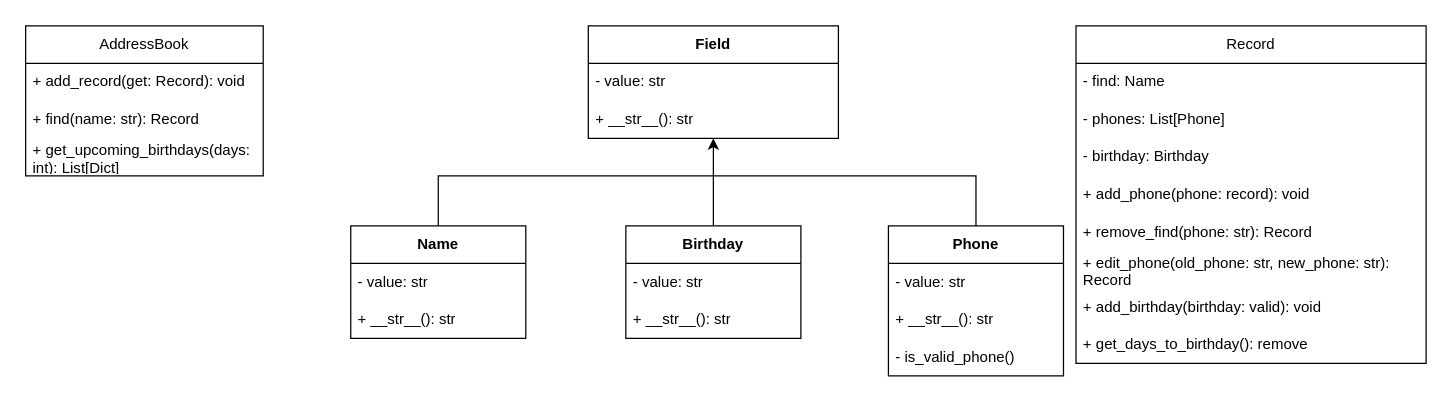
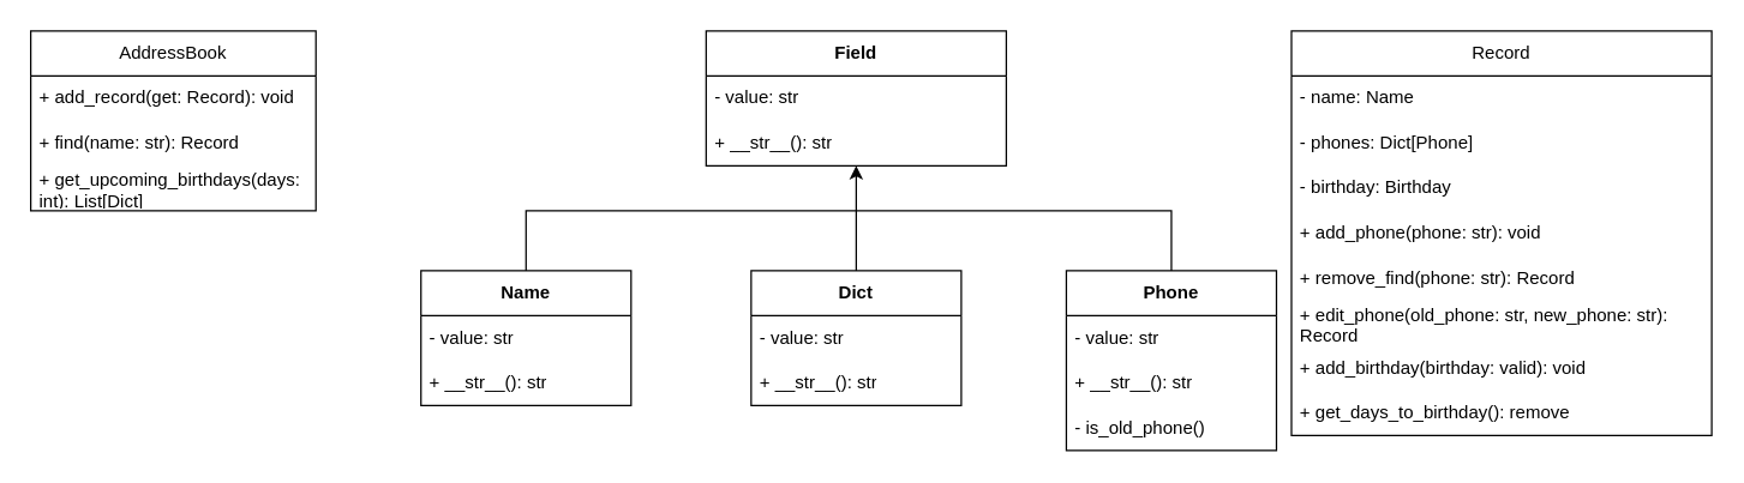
  <mxCell id="0" />
  <mxCell id="1" parent="0" />
  <mxCell id="2" value="&lt;strong&gt;Field&lt;/strong&gt;" style="swimlane;fontStyle=0;childLayout=stackLayout;horizontal=1;startSize=30;horizontalStack=0;resizeParent=1;resizeParentMax=0;resizeLast=0;collapsible=1;marginBottom=0;whiteSpace=wrap;html=1;" vertex="1" parent="1"><mxGeometry x="470" y="20" width="200" height="90" as="geometry"><mxRectangle x="320" y="-360" width="70" height="30" as="alternateBounds" /></mxGeometry></mxCell>
  <mxCell id="3" value="- value: str" style="text;strokeColor=none;fillColor=none;align=left;verticalAlign=middle;spacingLeft=4;spacingRight=4;overflow=hidden;points=[[0,0.5],[1,0.5]];portConstraint=eastwest;rotatable=0;whiteSpace=wrap;html=1;" vertex="1" parent="2"><mxGeometry y="30" width="200" height="30" as="geometry" /></mxCell>
  <mxCell id="4" value="+ __str__(): str" style="text;strokeColor=none;fillColor=none;align=left;verticalAlign=middle;spacingLeft=4;spacingRight=4;overflow=hidden;points=[[0,0.5],[1,0.5]];portConstraint=eastwest;rotatable=0;whiteSpace=wrap;html=1;" vertex="1" parent="2"><mxGeometry y="60" width="200" height="30" as="geometry" /></mxCell>
  <mxCell id="5" value="&lt;b&gt;Name&lt;/b&gt;" style="swimlane;fontStyle=0;childLayout=stackLayout;horizontal=1;startSize=30;horizontalStack=0;resizeParent=1;resizeParentMax=0;resizeLast=0;collapsible=1;marginBottom=0;whiteSpace=wrap;html=1;" vertex="1" parent="1"><mxGeometry x="280" y="180" width="140" height="90" as="geometry" /></mxCell>
  <mxCell id="6" value="- value: str" style="text;strokeColor=none;fillColor=none;align=left;verticalAlign=middle;spacingLeft=4;spacingRight=4;overflow=hidden;points=[[0,0.5],[1,0.5]];portConstraint=eastwest;rotatable=0;whiteSpace=wrap;html=1;" vertex="1" parent="5"><mxGeometry y="30" width="140" height="30" as="geometry" /></mxCell>
  <mxCell id="7" value="+ __str__(): str" style="text;strokeColor=none;fillColor=none;align=left;verticalAlign=middle;spacingLeft=4;spacingRight=4;overflow=hidden;points=[[0,0.5],[1,0.5]];portConstraint=eastwest;rotatable=0;whiteSpace=wrap;html=1;" vertex="1" parent="5"><mxGeometry y="60" width="140" height="30" as="geometry" /></mxCell>
  <mxCell id="8" value="&lt;b&gt;Phone&lt;/b&gt;" style="swimlane;fontStyle=0;childLayout=stackLayout;horizontal=1;startSize=30;horizontalStack=0;resizeParent=1;resizeParentMax=0;resizeLast=0;collapsible=1;marginBottom=0;whiteSpace=wrap;html=1;" vertex="1" parent="1"><mxGeometry x="710" y="180" width="140" height="120" as="geometry" /></mxCell>
  <mxCell id="9" value="- value: str" style="text;strokeColor=none;fillColor=none;align=left;verticalAlign=middle;spacingLeft=4;spacingRight=4;overflow=hidden;points=[[0,0.5],[1,0.5]];portConstraint=eastwest;rotatable=0;whiteSpace=wrap;html=1;" vertex="1" parent="8"><mxGeometry y="30" width="140" height="30" as="geometry" /></mxCell>
  <mxCell id="10" value="+ __str__(): str" style="text;strokeColor=none;fillColor=none;align=left;verticalAlign=middle;spacingLeft=4;spacingRight=4;overflow=hidden;points=[[0,0.5],[1,0.5]];portConstraint=eastwest;rotatable=0;whiteSpace=wrap;html=1;" vertex="1" parent="8"><mxGeometry y="60" width="140" height="30" as="geometry" /></mxCell>
- <mxCell id="11" value="-&amp;nbsp;is_valid_phone()" style="text;strokeColor=none;fillColor=none;align=left;verticalAlign=middle;spacingLeft=4;spacingRight=4;overflow=hidden;points=[[0,0.5],[1,0.5]];portConstraint=eastwest;rotatable=0;whiteSpace=wrap;html=1;" vertex="1" parent="8"><mxGeometry y="90" width="140" height="30" as="geometry" /></mxCell>
- <mxCell id="12" value="&lt;b&gt;Birthday&lt;/b&gt;" style="swimlane;fontStyle=0;childLayout=stackLayout;horizontal=1;startSize=30;horizontalStack=0;resizeParent=1;resizeParentMax=0;resizeLast=0;collapsible=1;marginBottom=0;whiteSpace=wrap;html=1;" vertex="1" parent="1"><mxGeometry x="500" y="180" width="140" height="90" as="geometry" /></mxCell>
+ <mxCell id="11" value="-&amp;nbsp;is_old_phone()" style="text;strokeColor=none;fillColor=none;align=left;verticalAlign=middle;spacingLeft=4;spacingRight=4;overflow=hidden;points=[[0,0.5],[1,0.5]];portConstraint=eastwest;rotatable=0;whiteSpace=wrap;html=1;" vertex="1" parent="8"><mxGeometry y="90" width="140" height="30" as="geometry" /></mxCell>
+ <mxCell id="12" value="&lt;b&gt;Dict&lt;/b&gt;" style="swimlane;fontStyle=0;childLayout=stackLayout;horizontal=1;startSize=30;horizontalStack=0;resizeParent=1;resizeParentMax=0;resizeLast=0;collapsible=1;marginBottom=0;whiteSpace=wrap;html=1;" vertex="1" parent="1"><mxGeometry x="500" y="180" width="140" height="90" as="geometry" /></mxCell>
  <mxCell id="13" value="- value: str" style="text;strokeColor=none;fillColor=none;align=left;verticalAlign=middle;spacingLeft=4;spacingRight=4;overflow=hidden;points=[[0,0.5],[1,0.5]];portConstraint=eastwest;rotatable=0;whiteSpace=wrap;html=1;" vertex="1" parent="12"><mxGeometry y="30" width="140" height="30" as="geometry" /></mxCell>
  <mxCell id="14" value="+ __str__(): str" style="text;strokeColor=none;fillColor=none;align=left;verticalAlign=middle;spacingLeft=4;spacingRight=4;overflow=hidden;points=[[0,0.5],[1,0.5]];portConstraint=eastwest;rotatable=0;whiteSpace=wrap;html=1;" vertex="1" parent="12"><mxGeometry y="60" width="140" height="30" as="geometry" /></mxCell>
  <mxCell id="15" value="" style="endArrow=classic;html=1;rounded=0;exitX=0.5;exitY=0;exitDx=0;exitDy=0;" edge="1" parent="1" source="5" target="4"><mxGeometry width="50" height="50" relative="1" as="geometry"><mxPoint x="530" y="170" as="sourcePoint" /><mxPoint x="580" y="140" as="targetPoint" /><Array as="points"><mxPoint x="350" y="140" /><mxPoint x="570" y="140" /></Array></mxGeometry></mxCell>
  <mxCell id="16" value="" style="endArrow=none;html=1;rounded=0;entryX=0.5;entryY=0;entryDx=0;entryDy=0;" edge="1" parent="1" target="8"><mxGeometry width="50" height="50" relative="1" as="geometry"><mxPoint x="570" y="140" as="sourcePoint" /><mxPoint x="580" y="120" as="targetPoint" /><Array as="points"><mxPoint x="780" y="140" /></Array></mxGeometry></mxCell>
  <mxCell id="17" value="" style="endArrow=none;html=1;rounded=0;exitX=0.5;exitY=0;exitDx=0;exitDy=0;" edge="1" parent="1" source="12"><mxGeometry width="50" height="50" relative="1" as="geometry"><mxPoint x="530" y="170" as="sourcePoint" /><mxPoint x="570" y="140" as="targetPoint" /></mxGeometry></mxCell>
  <mxCell id="18" value="AddressBook" style="swimlane;fontStyle=0;childLayout=stackLayout;horizontal=1;startSize=30;horizontalStack=0;resizeParent=1;resizeParentMax=0;resizeLast=0;collapsible=1;marginBottom=0;whiteSpace=wrap;html=1;" vertex="1" parent="1"><mxGeometry x="20" y="20" width="190" height="120" as="geometry" /></mxCell>
  <mxCell id="19" value="+ add_record(get: Record): void" style="text;strokeColor=none;fillColor=none;align=left;verticalAlign=middle;spacingLeft=4;spacingRight=4;overflow=hidden;points=[[0,0.5],[1,0.5]];portConstraint=eastwest;rotatable=0;whiteSpace=wrap;html=1;" vertex="1" parent="18"><mxGeometry y="30" width="190" height="30" as="geometry" /></mxCell>
  <mxCell id="20" value="+ find(name: str): Record" style="text;strokeColor=none;fillColor=none;align=left;verticalAlign=middle;spacingLeft=4;spacingRight=4;overflow=hidden;points=[[0,0.5],[1,0.5]];portConstraint=eastwest;rotatable=0;whiteSpace=wrap;html=1;" vertex="1" parent="18"><mxGeometry y="60" width="190" height="30" as="geometry" /></mxCell>
  <mxCell id="21" value="+ get_upcoming_birthdays(days: int): List[Dict]" style="text;strokeColor=none;fillColor=none;align=left;verticalAlign=middle;spacingLeft=4;spacingRight=4;overflow=hidden;points=[[0,0.5],[1,0.5]];portConstraint=eastwest;rotatable=0;whiteSpace=wrap;html=1;" vertex="1" parent="18"><mxGeometry y="90" width="190" height="30" as="geometry" /></mxCell>
  <mxCell id="22" value="Record" style="swimlane;fontStyle=0;childLayout=stackLayout;horizontal=1;startSize=30;horizontalStack=0;resizeParent=1;resizeParentMax=0;resizeLast=0;collapsible=1;marginBottom=0;whiteSpace=wrap;html=1;" vertex="1" parent="1"><mxGeometry x="860" y="20" width="280" height="270" as="geometry" /></mxCell>
- <mxCell id="23" value="- find: Name" style="text;strokeColor=none;fillColor=none;align=left;verticalAlign=middle;spacingLeft=4;spacingRight=4;overflow=hidden;points=[[0,0.5],[1,0.5]];portConstraint=eastwest;rotatable=0;whiteSpace=wrap;html=1;" vertex="1" parent="22"><mxGeometry y="30" width="280" height="30" as="geometry" /></mxCell>
- <mxCell id="24" value="- phones: List[Phone]" style="text;strokeColor=none;fillColor=none;align=left;verticalAlign=middle;spacingLeft=4;spacingRight=4;overflow=hidden;points=[[0,0.5],[1,0.5]];portConstraint=eastwest;rotatable=0;whiteSpace=wrap;html=1;" vertex="1" parent="22"><mxGeometry y="60" width="280" height="30" as="geometry" /></mxCell>
+ <mxCell id="23" value="- name: Name" style="text;strokeColor=none;fillColor=none;align=left;verticalAlign=middle;spacingLeft=4;spacingRight=4;overflow=hidden;points=[[0,0.5],[1,0.5]];portConstraint=eastwest;rotatable=0;whiteSpace=wrap;html=1;" vertex="1" parent="22"><mxGeometry y="30" width="280" height="30" as="geometry" /></mxCell>
+ <mxCell id="24" value="- phones: Dict[Phone]" style="text;strokeColor=none;fillColor=none;align=left;verticalAlign=middle;spacingLeft=4;spacingRight=4;overflow=hidden;points=[[0,0.5],[1,0.5]];portConstraint=eastwest;rotatable=0;whiteSpace=wrap;html=1;" vertex="1" parent="22"><mxGeometry y="60" width="280" height="30" as="geometry" /></mxCell>
  <mxCell id="25" value="- birthday: Birthday" style="text;strokeColor=none;fillColor=none;align=left;verticalAlign=middle;spacingLeft=4;spacingRight=4;overflow=hidden;points=[[0,0.5],[1,0.5]];portConstraint=eastwest;rotatable=0;whiteSpace=wrap;html=1;" vertex="1" parent="22"><mxGeometry y="90" width="280" height="30" as="geometry" /></mxCell>
- <mxCell id="26" value="+ add_phone(phone: record): void" style="text;strokeColor=none;fillColor=none;align=left;verticalAlign=middle;spacingLeft=4;spacingRight=4;overflow=hidden;points=[[0,0.5],[1,0.5]];portConstraint=eastwest;rotatable=0;whiteSpace=wrap;html=1;" vertex="1" parent="22"><mxGeometry y="120" width="280" height="30" as="geometry" /></mxCell>
+ <mxCell id="26" value="+ add_phone(phone: str): void" style="text;strokeColor=none;fillColor=none;align=left;verticalAlign=middle;spacingLeft=4;spacingRight=4;overflow=hidden;points=[[0,0.5],[1,0.5]];portConstraint=eastwest;rotatable=0;whiteSpace=wrap;html=1;" vertex="1" parent="22"><mxGeometry y="120" width="280" height="30" as="geometry" /></mxCell>
  <mxCell id="27" value="+ remove_find(phone: str): Record" style="text;strokeColor=none;fillColor=none;align=left;verticalAlign=middle;spacingLeft=4;spacingRight=4;overflow=hidden;points=[[0,0.5],[1,0.5]];portConstraint=eastwest;rotatable=0;whiteSpace=wrap;html=1;" vertex="1" parent="22"><mxGeometry y="150" width="280" height="30" as="geometry" /></mxCell>
  <mxCell id="28" value="+ edit_phone(old_phone: str, new_phone: str): Record" style="text;strokeColor=none;fillColor=none;align=left;verticalAlign=middle;spacingLeft=4;spacingRight=4;overflow=hidden;points=[[0,0.5],[1,0.5]];portConstraint=eastwest;rotatable=0;whiteSpace=wrap;html=1;" vertex="1" parent="22"><mxGeometry y="180" width="280" height="30" as="geometry" /></mxCell>
  <mxCell id="29" value="+ add_birthday(birthday: valid): void" style="text;strokeColor=none;fillColor=none;align=left;verticalAlign=middle;spacingLeft=4;spacingRight=4;overflow=hidden;points=[[0,0.5],[1,0.5]];portConstraint=eastwest;rotatable=0;whiteSpace=wrap;html=1;" vertex="1" parent="22"><mxGeometry y="210" width="280" height="30" as="geometry" /></mxCell>
  <mxCell id="30" value="+ get_days_to_birthday(): remove" style="text;strokeColor=none;fillColor=none;align=left;verticalAlign=middle;spacingLeft=4;spacingRight=4;overflow=hidden;points=[[0,0.5],[1,0.5]];portConstraint=eastwest;rotatable=0;whiteSpace=wrap;html=1;" vertex="1" parent="22"><mxGeometry y="240" width="280" height="30" as="geometry" /></mxCell>
